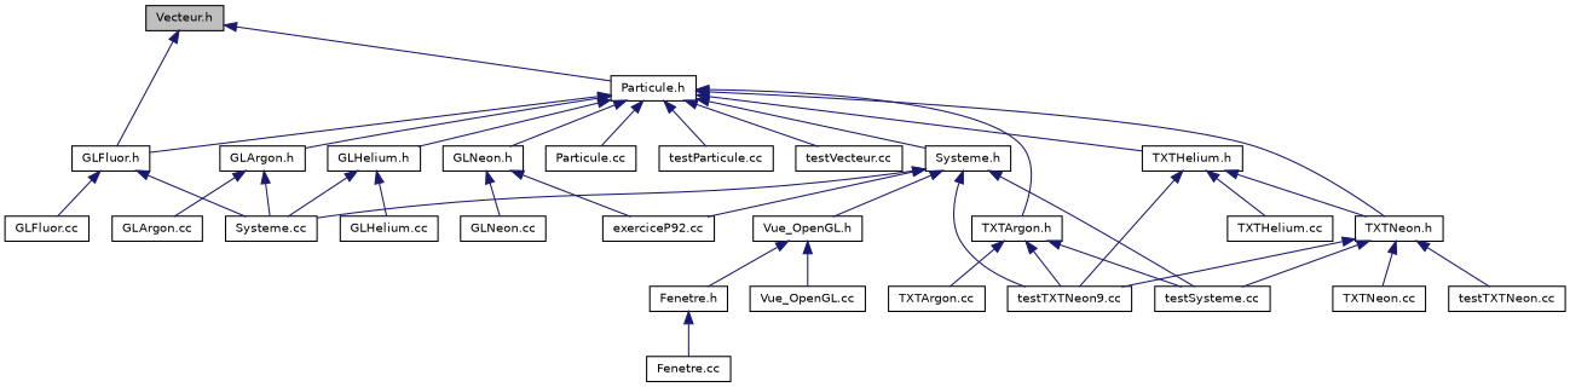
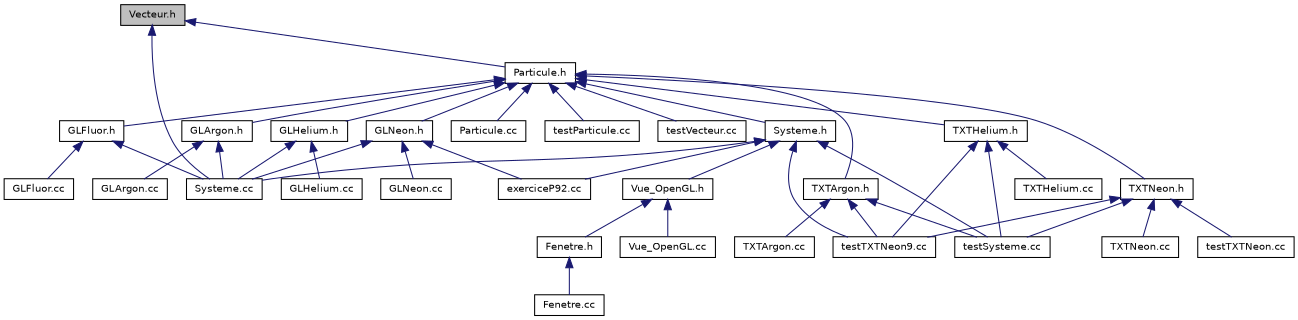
  digraph {
    node [color=black fillcolor=white fontname=Helvetica fontsize=10 shape=record style=filled]
    edge [color=midnightblue dir=back fontname=Helvetica fontsize=10 labelfontname=Helvetica labelfontsize=10 style=solid]
    n1 [fillcolor=grey75 fontcolor=black height=0.2 label="Vecteur.h" width=0.4]
    n2 [height=0.2 label="Particule.h" width=0.4]
    n3 [height=0.2 label="GLFluor.h" width=0.4]
    n4 [height=0.2 label="testVecteur.cc" width=0.4]
    n5 [height=0.2 label="Systeme.h" width=0.4]
    n6 [height=0.2 label="GLNeon.h" width=0.4]
    n7 [height=0.2 label="TXTHelium.h" width=0.4]
    n8 [height=0.2 label="TXTNeon.h" width=0.4]
    n9 [height=0.2 label="TXTArgon.h" width=0.4]
    n10 [height=0.2 label="GLArgon.h" width=0.4]
    n11 [height=0.2 label="GLHelium.h" width=0.4]
    n12 [height=0.2 label="Particule.cc" width=0.4]
    n13 [height=0.2 label="testParticule.cc" width=0.4]
    n14 [height=0.2 label="Systeme.cc" width=0.4]
    n15 [height=0.2 label="GLFluor.cc" width=0.4]
    n16 [height=0.2 label="exerciceP92.cc" width=0.4]
    n17 [height=0.2 label="testTXTNeon9.cc" width=0.4]
    n18 [height=0.2 label="Vue_OpenGL.h" width=0.4]
    n19 [height=0.2 label="testSysteme.cc" width=0.4]
    n20 [height=0.2 label="GLNeon.cc" width=0.4]
    n21 [height=0.2 label="TXTHelium.cc" width=0.4]
    n22 [height=0.2 label="testTXTNeon.cc" width=0.4]
    n23 [height=0.2 label="TXTNeon.cc" width=0.4]
    n24 [height=0.2 label="TXTArgon.cc" width=0.4]
    n25 [height=0.2 label="GLArgon.cc" width=0.4]
    n26 [height=0.2 label="GLHelium.cc" width=0.4]
    n27 [height=0.2 label="Fenetre.h" width=0.4]
    n28 [height=0.2 label="Vue_OpenGL.cc" width=0.4]
    n29 [height=0.2 label="Fenetre.cc" width=0.4]
    n1 -> n2
-   n1 -> n3
+   n1 -> n14
    n2 -> n3
    n2 -> n4
    n2 -> n5
    n2 -> n6
    n2 -> n7
    n2 -> n8
    n2 -> n9
    n2 -> n10
    n2 -> n11
    n2 -> n12
    n2 -> n13
    n3 -> n14
    n3 -> n15
    n5 -> n14
    n5 -> n16
    n5 -> n17
    n5 -> n18
    n5 -> n19
+   n6 -> n14
    n6 -> n16
    n6 -> n20
    n7 -> n17
-   n7 -> n8
+   n7 -> n19
    n7 -> n21
    n8 -> n17
    n8 -> n19
    n8 -> n22
    n8 -> n23
    n9 -> n17
    n9 -> n19
    n9 -> n24
    n10 -> n14
    n10 -> n25
    n11 -> n14
    n11 -> n26
    n18 -> n27
    n18 -> n28
    n27 -> n29
  }
